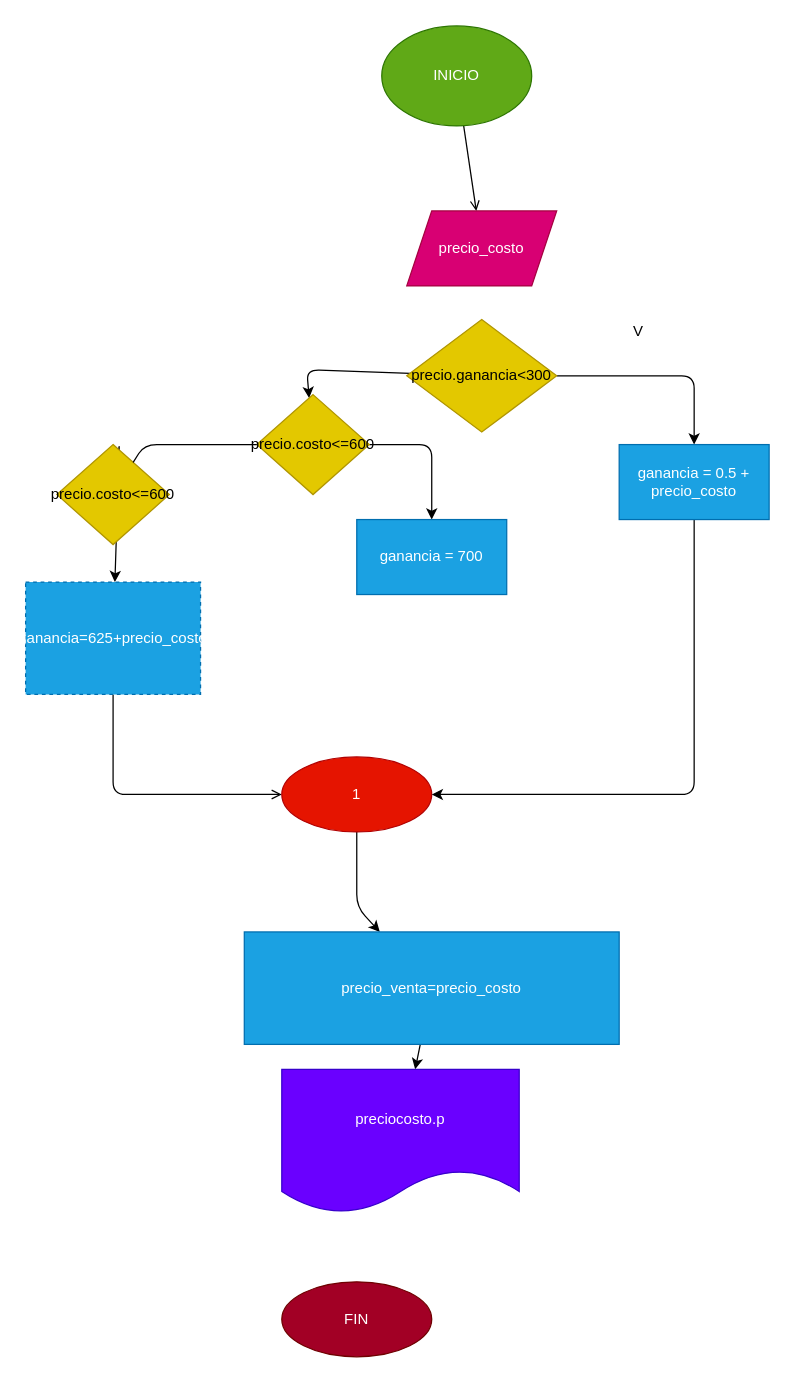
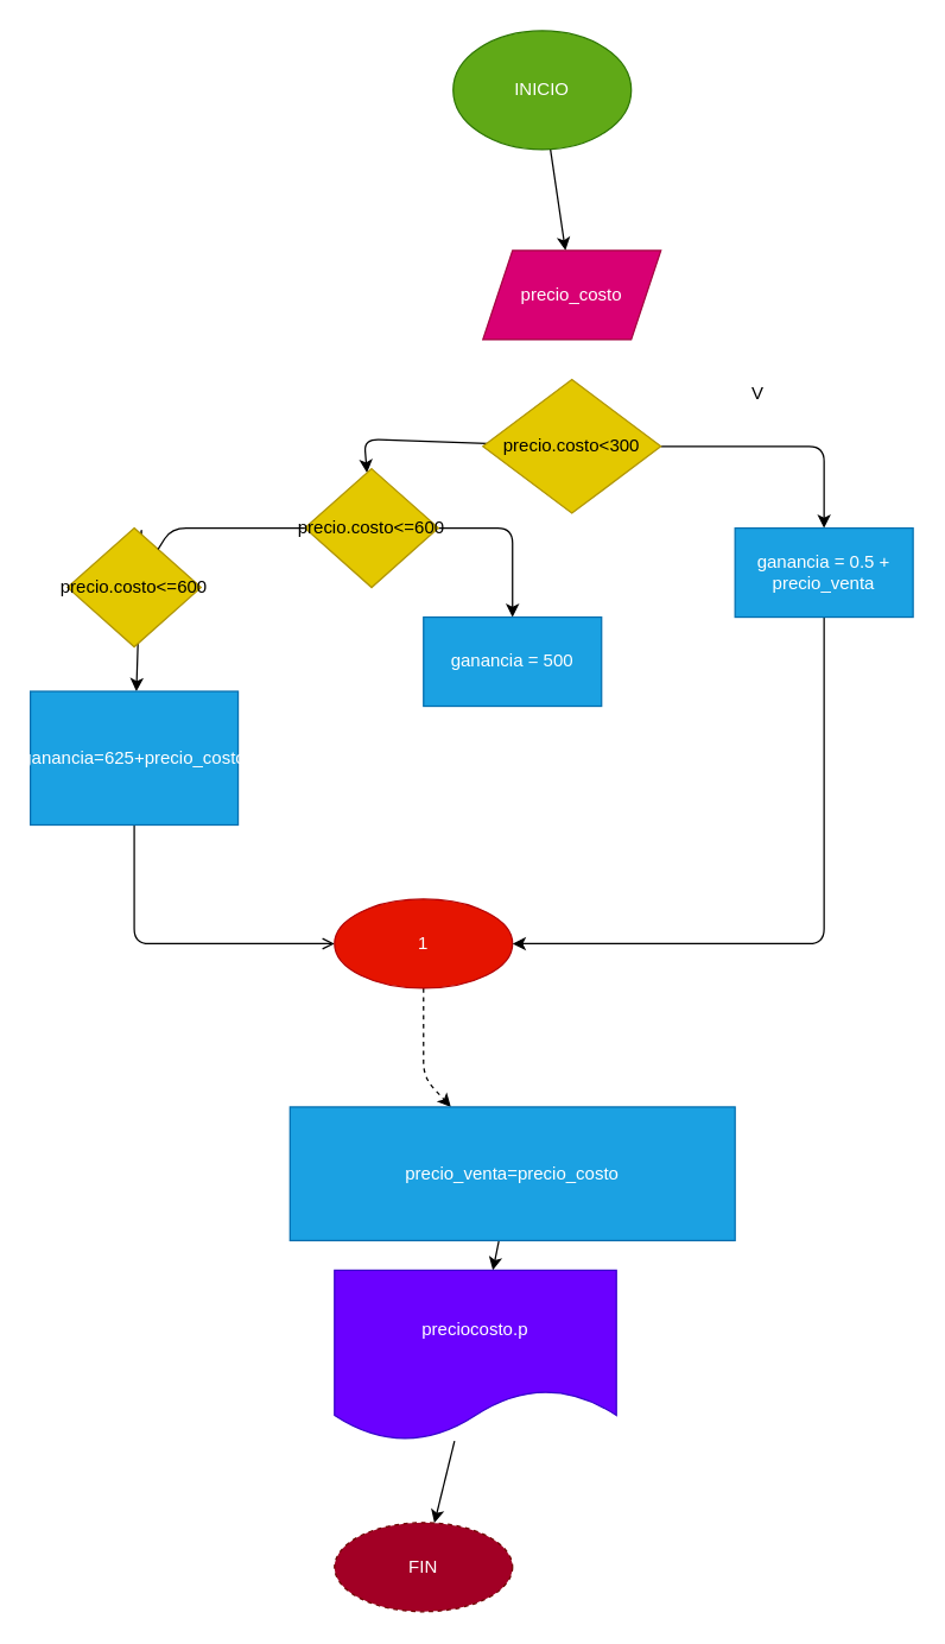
  <mxCell id="0" />
  <mxCell id="1" parent="0" />
- <mxCell id="2" value="" style="edgeStyle=none;html=1;endArrow=open;" parent="1" source="3" target="4" edge="1"><mxGeometry relative="1" as="geometry"><mxPoint x="385" y="198" as="targetPoint" /></mxGeometry></mxCell>
+ <mxCell id="2" value="" style="edgeStyle=none;html=1;" parent="1" source="3" target="4" edge="1"><mxGeometry relative="1" as="geometry"><mxPoint x="385" y="198" as="targetPoint" /></mxGeometry></mxCell>
  <mxCell id="3" value="INICIO" style="ellipse;whiteSpace=wrap;html=1;fillColor=#60a917;fontColor=#ffffff;strokeColor=#2D7600;" parent="1" vertex="1"><mxGeometry x="305" y="20" width="120" height="80" as="geometry" /></mxCell>
  <mxCell id="4" value="precio_costo" style="shape=parallelogram;perimeter=parallelogramPerimeter;whiteSpace=wrap;html=1;fixedSize=1;fillColor=#d80073;fontColor=#ffffff;strokeColor=#A50040;" parent="1" vertex="1"><mxGeometry x="325" y="168" width="120" height="60" as="geometry" /></mxCell>
  <mxCell id="5" style="edgeStyle=none;html=1;" parent="1" source="7" edge="1"><mxGeometry relative="1" as="geometry"><mxPoint x="555" y="355" as="targetPoint" /><Array as="points"><mxPoint x="555" y="300" /></Array></mxGeometry></mxCell>
  <mxCell id="6" value="" style="edgeStyle=none;html=1;" parent="1" source="7" target="10" edge="1"><mxGeometry relative="1" as="geometry"><Array as="points"><mxPoint x="245" y="295" /></Array></mxGeometry></mxCell>
- <mxCell id="7" value="precio.ganancia&amp;lt;300" style="rhombus;whiteSpace=wrap;html=1;fillColor=#e3c800;fontColor=#000000;strokeColor=#B09500;" parent="1" vertex="1"><mxGeometry x="325" y="255" width="120" height="90" as="geometry" /></mxCell>
+ <mxCell id="7" value="precio.costo&amp;lt;300" style="rhombus;whiteSpace=wrap;html=1;fillColor=#e3c800;fontColor=#000000;strokeColor=#B09500;" parent="1" vertex="1"><mxGeometry x="325" y="255" width="120" height="90" as="geometry" /></mxCell>
  <mxCell id="8" value="" style="edgeStyle=none;html=1;startArrow=none;" parent="1" source="14" target="12" edge="1"><mxGeometry relative="1" as="geometry"><Array as="points"><mxPoint x="95" y="355" /></Array></mxGeometry></mxCell>
  <mxCell id="9" value="" style="edgeStyle=none;html=1;fontColor=none;" parent="1" source="10" edge="1"><mxGeometry relative="1" as="geometry"><mxPoint x="345" y="415" as="targetPoint" /><Array as="points"><mxPoint x="345" y="355" /></Array></mxGeometry></mxCell>
  <mxCell id="10" value="precio.costo&amp;lt;=600" style="rhombus;whiteSpace=wrap;html=1;fillColor=#e3c800;fontColor=#000000;strokeColor=#B09500;" parent="1" vertex="1"><mxGeometry x="205" y="315" width="90" height="80" as="geometry" /></mxCell>
  <mxCell id="11" value="" style="edgeStyle=none;html=1;fontColor=none;endArrow=open;" parent="1" source="12" target="17" edge="1"><mxGeometry relative="1" as="geometry"><Array as="points"><mxPoint x="90" y="635" /><mxPoint x="155" y="635" /></Array></mxGeometry></mxCell>
- <mxCell id="12" value="ganancia=625+precio_costo" style="whiteSpace=wrap;html=1;fillColor=#1ba1e2;fontColor=#ffffff;strokeColor=#006EAF;dashed=1;" parent="1" vertex="1"><mxGeometry x="20" y="465" width="140" height="90" as="geometry" /></mxCell>
- <mxCell id="13" value="ganancia = 700" style="rounded=0;whiteSpace=wrap;html=1;fillColor=#1ba1e2;fontColor=#ffffff;strokeColor=#006EAF;" parent="1" vertex="1"><mxGeometry x="285" y="415" width="120" height="60" as="geometry" /></mxCell>
+ <mxCell id="12" value="ganancia=625+precio_costo" style="whiteSpace=wrap;html=1;fillColor=#1ba1e2;fontColor=#ffffff;strokeColor=#006EAF;" parent="1" vertex="1"><mxGeometry x="20" y="465" width="140" height="90" as="geometry" /></mxCell>
+ <mxCell id="13" value="ganancia = 500" style="rounded=0;whiteSpace=wrap;html=1;fillColor=#1ba1e2;fontColor=#ffffff;strokeColor=#006EAF;" parent="1" vertex="1"><mxGeometry x="285" y="415" width="120" height="60" as="geometry" /></mxCell>
  <mxCell id="14" value="precio.costo&amp;lt;=600" style="rhombus;whiteSpace=wrap;html=1;fillColor=#e3c800;fontColor=#000000;strokeColor=#B09500;" parent="1" vertex="1"><mxGeometry x="45" y="355" width="90" height="80" as="geometry" /></mxCell>
  <mxCell id="15" value="" style="edgeStyle=none;html=1;endArrow=none;" parent="1" source="10" target="14" edge="1"><mxGeometry relative="1" as="geometry"><mxPoint x="205" y="355" as="sourcePoint" /><mxPoint x="95" y="395" as="targetPoint" /><Array as="points"><mxPoint x="115" y="355" /></Array></mxGeometry></mxCell>
- <mxCell id="16" value="" style="edgeStyle=none;html=1;fontColor=#FFFFFF;" parent="1" source="17" target="22" edge="1"><mxGeometry relative="1" as="geometry"><Array as="points"><mxPoint x="285" y="725" /></Array></mxGeometry></mxCell>
+ <mxCell id="16" value="" style="edgeStyle=none;html=1;fontColor=#FFFFFF;dashed=1;" parent="1" source="17" target="22" edge="1"><mxGeometry relative="1" as="geometry"><Array as="points"><mxPoint x="285" y="725" /></Array></mxGeometry></mxCell>
  <mxCell id="17" value="1" style="ellipse;whiteSpace=wrap;html=1;fillColor=#e51400;fontColor=#ffffff;strokeColor=#B20000;" parent="1" vertex="1"><mxGeometry x="225" y="605" width="120" height="60" as="geometry" /></mxCell>
  <mxCell id="18" value="V" style="text;html=1;align=center;verticalAlign=middle;resizable=0;points=[];autosize=1;strokeColor=none;fillColor=none;fontColor=none;" parent="1" vertex="1"><mxGeometry x="500" y="255" width="20" height="20" as="geometry" /></mxCell>
  <mxCell id="19" style="edgeStyle=none;html=1;fontColor=#FFFFFF;" parent="1" source="20" edge="1"><mxGeometry relative="1" as="geometry"><mxPoint x="345" y="635" as="targetPoint" /><Array as="points"><mxPoint x="555" y="635" /></Array></mxGeometry></mxCell>
- <mxCell id="20" value="&lt;font color=&quot;#ffffff&quot;&gt;ganancia = 0.5 + precio_costo&lt;/font&gt;" style="rounded=0;whiteSpace=wrap;html=1;fontColor=#ffffff;fillColor=#1ba1e2;strokeColor=#006EAF;" parent="1" vertex="1"><mxGeometry x="495" y="355" width="120" height="60" as="geometry" /></mxCell>
+ <mxCell id="20" value="&lt;font color=&quot;#ffffff&quot;&gt;ganancia = 0.5 + precio_venta&lt;/font&gt;" style="rounded=0;whiteSpace=wrap;html=1;fontColor=#ffffff;fillColor=#1ba1e2;strokeColor=#006EAF;" parent="1" vertex="1"><mxGeometry x="495" y="355" width="120" height="60" as="geometry" /></mxCell>
  <mxCell id="21" value="" style="edgeStyle=none;html=1;" edge="1" parent="1" source="22" target="24"><mxGeometry relative="1" as="geometry" /></mxCell>
  <mxCell id="22" value="precio_venta=precio_costo" style="whiteSpace=wrap;html=1;fillColor=#1ba1e2;fontColor=#ffffff;strokeColor=#006EAF;" parent="1" vertex="1"><mxGeometry x="195" y="745" width="300" height="90" as="geometry" /></mxCell>
+ <mxCell id="23" value="" style="edgeStyle=none;html=1;" edge="1" parent="1" source="24" target="25"><mxGeometry relative="1" as="geometry" /></mxCell>
  <mxCell id="24" value="preciocosto.p" style="shape=document;whiteSpace=wrap;html=1;boundedLbl=1;fillColor=#6a00ff;strokeColor=#3700CC;fontColor=#ffffff;" vertex="1" parent="1"><mxGeometry x="225" y="855" width="190" height="115" as="geometry" /></mxCell>
- <mxCell id="25" value="FIN" style="ellipse;whiteSpace=wrap;html=1;fillColor=#a20025;strokeColor=#6F0000;fontColor=#ffffff;" vertex="1" parent="1"><mxGeometry x="225" y="1025" width="120" height="60" as="geometry" /></mxCell>
+ <mxCell id="25" value="FIN" style="ellipse;whiteSpace=wrap;html=1;fillColor=#a20025;strokeColor=#6F0000;fontColor=#ffffff;dashed=1;" vertex="1" parent="1"><mxGeometry x="225" y="1025" width="120" height="60" as="geometry" /></mxCell>
